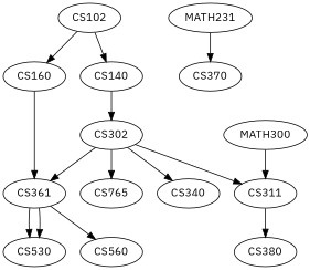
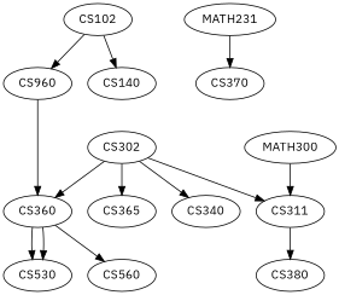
  digraph {
    fontname="IBM Plex Sans"
    node [fontname="IBM Plex Sans"]
    edge [fontname="IBM Plex Sans"]
    CS102
-   CS160
+   CS160 [label=CS960]
    CS140
-   CS360 [label=CS361]
+   CS360
    CS302
    CS530
    CS560
-   CS365 [label=CS765]
+   CS365
    CS340
    CS311
    CS380
    MATH300
    MATH231
    CS370
    CS102 -> CS160
    CS102 -> CS140
    CS160 -> CS360
-   CS140 -> CS302
    CS360 -> CS530
    CS360 -> CS530
    CS360 -> CS560
    CS302 -> CS360
    CS302 -> CS365
    CS302 -> CS340
    CS302 -> CS311
    CS311 -> CS380
    MATH300 -> CS311
    MATH231 -> CS370
  }
